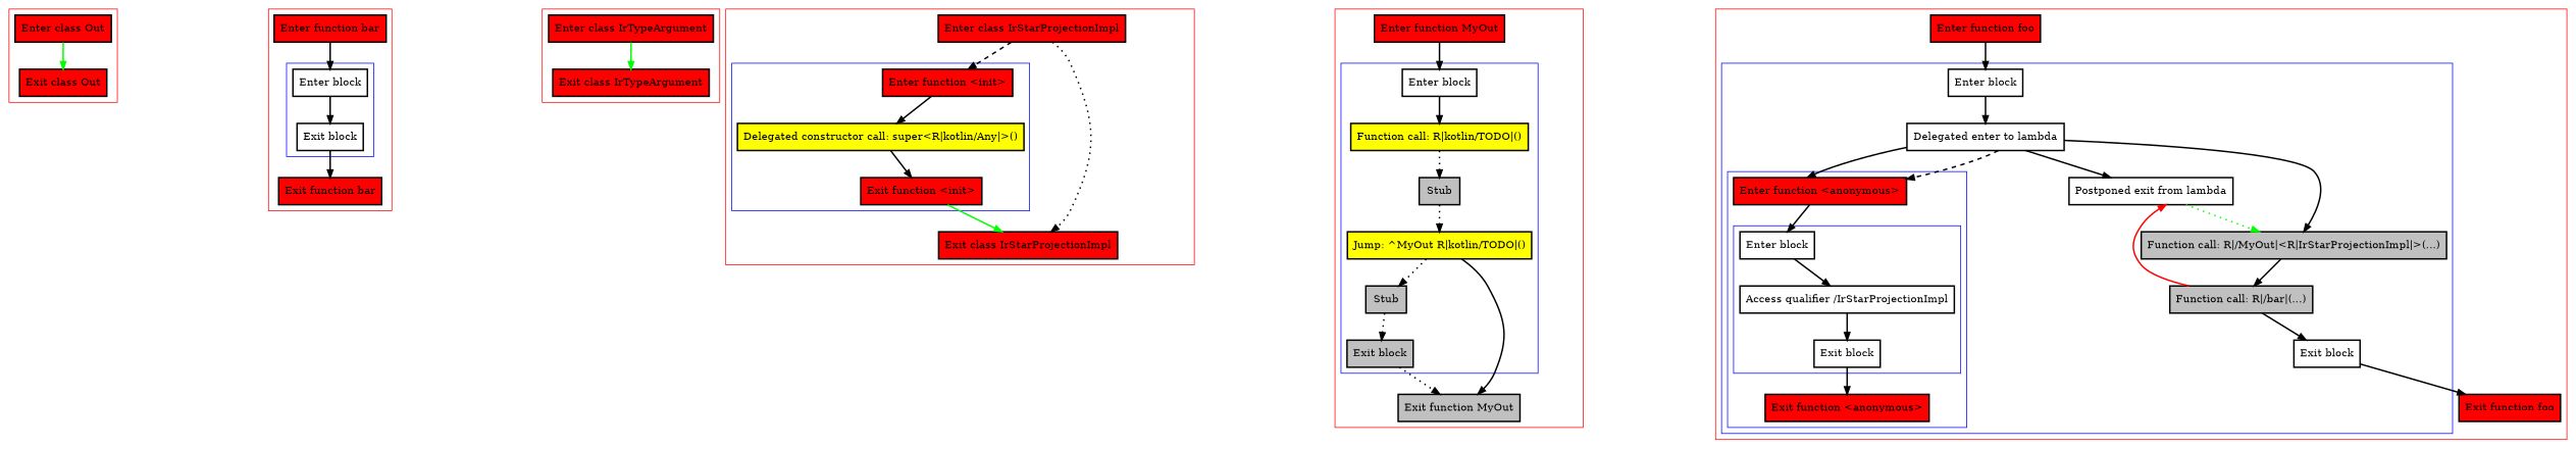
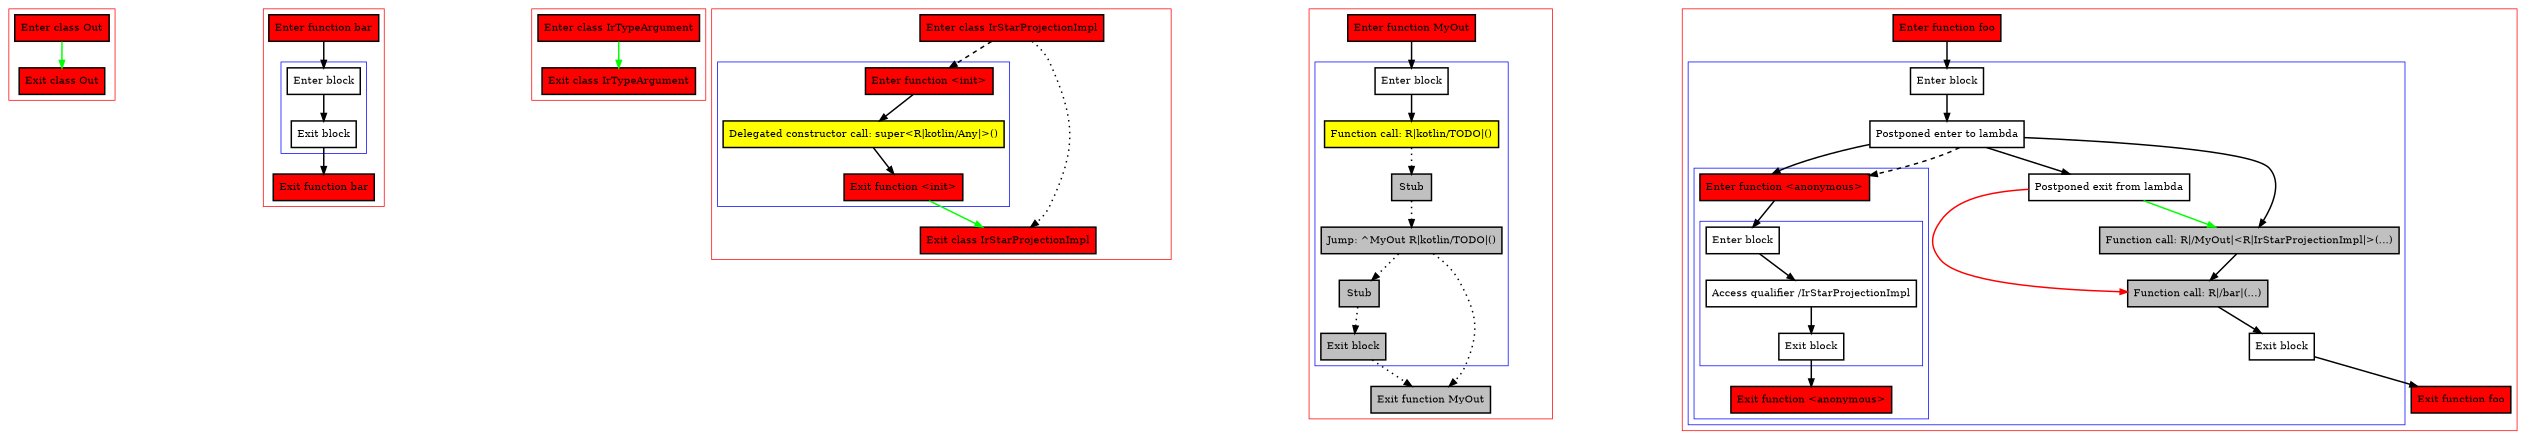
  digraph {
    nodesep=3
    node [fillcolor=red penwidth=2 shape=box style=filled]
    edge [penwidth=2]
    n1 [label="Enter class Out"]
    n2 [label="Exit class Out"]
    n3 [label="Enter block" fillcolor="" style=""]
    n4 [label="Exit block" fillcolor="" style=""]
    n5 [label="Enter function bar"]
    n6 [label="Exit function bar"]
    n7 [label="Enter class IrTypeArgument"]
    n8 [label="Exit class IrTypeArgument"]
    n9 [label="Enter function <init>"]
    n10 [fillcolor=yellow label="Delegated constructor call: super<R|kotlin/Any|>()"]
    n11 [label="Exit function <init>"]
    n12 [label="Enter class IrStarProjectionImpl"]
    n13 [label="Exit class IrStarProjectionImpl"]
    n14 [label="Enter block" fillcolor="" style=""]
    n15 [fillcolor=yellow label="Function call: R|kotlin/TODO|()"]
    n16 [fillcolor=gray label=Stub]
-   n17 [fillcolor=yellow label="Jump: ^MyOut R|kotlin/TODO|()"]
+   n17 [fillcolor=gray label="Jump: ^MyOut R|kotlin/TODO|()"]
    n18 [fillcolor=gray label=Stub]
    n19 [fillcolor=gray label="Exit block"]
    n20 [label="Enter function MyOut"]
    n21 [fillcolor=gray label="Exit function MyOut"]
    n22 [label="Enter block" fillcolor="" style=""]
    n23 [label="Access qualifier /IrStarProjectionImpl" fillcolor="" style=""]
    n24 [label="Exit block" fillcolor="" style=""]
    n25 [label="Enter function <anonymous>"]
    n26 [label="Exit function <anonymous>"]
    n27 [label="Enter block" fillcolor="" style=""]
-   n28 [label="Delegated enter to lambda" fillcolor="" style=""]
+   n28 [label="Postponed enter to lambda" fillcolor="" style=""]
    n29 [label="Postponed exit from lambda" fillcolor="" style=""]
    n30 [fillcolor=gray label="Function call: R|/MyOut|<R|IrStarProjectionImpl|>(...)"]
    n31 [fillcolor=gray label="Function call: R|/bar|(...)"]
    n32 [label="Exit block" fillcolor="" style=""]
    n33 [label="Enter function foo"]
    n34 [label="Exit function foo"]
    subgraph cluster_1 {
      color=red
      n1
      n2
    }
    subgraph cluster_2 {
      color=red
      n5
      n6
      subgraph cluster_3 {
        color=blue
        n3
        n4
      }
    }
    subgraph cluster_4 {
      color=red
      n7
      n8
    }
    subgraph cluster_5 {
      color=red
      n12
      n13
      subgraph cluster_6 {
        color=blue
        n9
        n10
        n11
      }
    }
    subgraph cluster_7 {
      color=red
      n20
      n21
      subgraph cluster_8 {
        color=blue
        n14
        n15
        n16
        n17
        n18
        n19
      }
    }
    subgraph cluster_9 {
      color=red
      n33
      n34
      subgraph cluster_10 {
        color=blue
        n27
        n28
        n29
        n30
        n31
        n32
        subgraph cluster_11 {
          color=blue
          n25
          n26
          subgraph cluster_12 {
            color=blue
            n22
            n23
            n24
          }
        }
      }
    }
    n1 -> n2 [color=green]
    n3 -> n4
    n4 -> n6
    n5 -> n3
    n7 -> n8 [color=green]
    n9 -> n10
    n10 -> n11
    n11 -> n13 [color=green]
    n12 -> n9 [style=dashed]
    n12 -> n13 [style=dotted]
    n14 -> n15
    n15 -> n16 [style=dotted]
    n16 -> n17 [style=dotted]
    n17 -> n18 [style=dotted]
-   n17 -> n21 [style=solid]
+   n17 -> n21 [style=dotted]
    n18 -> n19 [style=dotted]
    n19 -> n21 [style=dotted]
    n20 -> n14
    n22 -> n23
    n23 -> n24
    n24 -> n26
    n25 -> n22
    n27 -> n28
    n28 -> n25
    n28 -> n25 [style=dashed]
    n28 -> n29
    n28 -> n30
-   n29 -> n30 [color=green style=dotted]
-   n31 -> n29 [color=red]
+   n29 -> n30 [color=green]
+   n29 -> n31 [color=red]
    n30 -> n31
    n31 -> n32
    n32 -> n34
    n33 -> n27
  }
